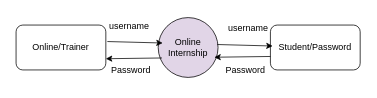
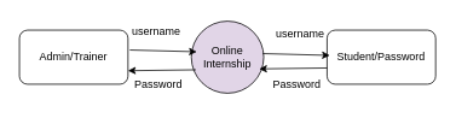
  <mxCell id="0" />
  <mxCell id="1" parent="0" />
- <mxCell id="2" value="Online/Trainer" style="rounded=1;whiteSpace=wrap;html=1;" vertex="1" parent="1"><mxGeometry x="20" y="33" width="120" height="60" as="geometry" /></mxCell>
+ <mxCell id="2" value="Admin/Trainer" style="rounded=1;whiteSpace=wrap;html=1;" vertex="1" parent="1"><mxGeometry x="20" y="33" width="120" height="60" as="geometry" /></mxCell>
  <mxCell id="3" value="Online Internship" style="ellipse;whiteSpace=wrap;html=1;aspect=fixed;fillColor=#e1d5e7;" vertex="1" parent="1"><mxGeometry x="210" y="23" width="80" height="80" as="geometry" /></mxCell>
  <mxCell id="4" value="Student/Password" style="rounded=1;whiteSpace=wrap;html=1;" vertex="1" parent="1"><mxGeometry x="360" y="33" width="120" height="60" as="geometry" /></mxCell>
  <mxCell id="5" value="" style="endArrow=classic;html=1;rounded=0;entryX=0.075;entryY=0.425;entryDx=0;entryDy=0;entryPerimeter=0;exitX=1.017;exitY=0.367;exitDx=0;exitDy=0;exitPerimeter=0;" edge="1" parent="1" source="2" target="3"><mxGeometry width="50" height="50" relative="1" as="geometry"><mxPoint x="170" y="23" as="sourcePoint" /><mxPoint x="220" y="-27" as="targetPoint" /></mxGeometry></mxCell>
  <mxCell id="6" value="" style="endArrow=classic;html=1;rounded=0;entryX=0.075;entryY=0.425;entryDx=0;entryDy=0;entryPerimeter=0;exitX=1.017;exitY=0.367;exitDx=0;exitDy=0;exitPerimeter=0;" edge="1" parent="1"><mxGeometry width="50" height="50" relative="1" as="geometry"><mxPoint x="289.04" y="59.02" as="sourcePoint" /><mxPoint x="363" y="61" as="targetPoint" /></mxGeometry></mxCell>
  <mxCell id="7" value="" style="endArrow=classic;html=1;rounded=0;entryX=1;entryY=0.75;entryDx=0;entryDy=0;exitX=0.063;exitY=0.675;exitDx=0;exitDy=0;exitPerimeter=0;" edge="1" parent="1" source="3" target="2"><mxGeometry width="50" height="50" relative="1" as="geometry"><mxPoint x="160" y="253" as="sourcePoint" /><mxPoint x="210" y="203" as="targetPoint" /></mxGeometry></mxCell>
  <mxCell id="8" value="" style="endArrow=classic;html=1;rounded=0;entryX=1;entryY=0.75;entryDx=0;entryDy=0;exitX=0.063;exitY=0.675;exitDx=0;exitDy=0;exitPerimeter=0;" edge="1" parent="1"><mxGeometry width="50" height="50" relative="1" as="geometry"><mxPoint x="360.04" y="75" as="sourcePoint" /><mxPoint x="285" y="76" as="targetPoint" /></mxGeometry></mxCell>
  <mxCell id="9" value="username" style="text;html=1;align=center;verticalAlign=middle;resizable=0;points=[];autosize=1;strokeColor=none;fillColor=none;" vertex="1" parent="1"><mxGeometry x="131" y="20" width="80" height="30" as="geometry" /></mxCell>
  <mxCell id="10" value="username" style="text;html=1;align=center;verticalAlign=middle;resizable=0;points=[];autosize=1;strokeColor=none;fillColor=none;" vertex="1" parent="1"><mxGeometry x="290" y="23" width="80" height="30" as="geometry" /></mxCell>
  <mxCell id="11" value="Password&lt;span style=&quot;white-space: pre;&quot;&gt;&#09;&lt;/span&gt;" style="text;html=1;align=center;verticalAlign=middle;resizable=0;points=[];autosize=1;strokeColor=none;fillColor=none;" vertex="1" parent="1"><mxGeometry x="137" y="79" width="100" height="30" as="geometry" /></mxCell>
  <mxCell id="12" value="Password&lt;span style=&quot;white-space: pre;&quot;&gt;&#09;&lt;/span&gt;" style="text;html=1;align=center;verticalAlign=middle;resizable=0;points=[];autosize=1;strokeColor=none;fillColor=none;" vertex="1" parent="1"><mxGeometry x="290" y="79" width="100" height="30" as="geometry" /></mxCell>
